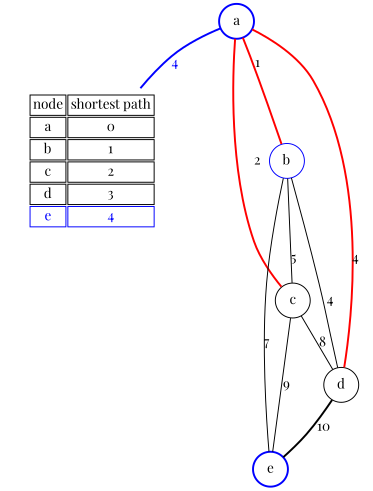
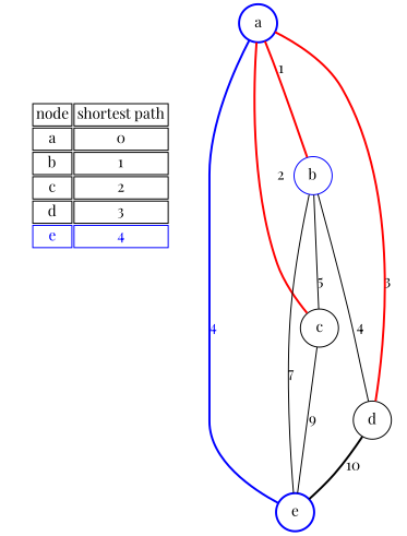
  graph {
    fontname="Playfair Display"
    rankdir=TB
    scale=3
    node [color=blue fontname="Playfair Display" shape=circle]
    edge [fontname="Playfair Display"]
    n1 [label=<<table border="1" color="white">       <tr><td align="center" port="tree" color="black">node</td><td align="center" port="tree" color="black">shortest path</td></tr>       <tr><td align="center" port="tree" color="black">a</td><td align="center" port="tree" color="black">0</td></tr>       <tr><td align="center" port="tree" color="black">b</td><td align="center" port="tree" color="black">1</td></tr>       <tr><td align="center" port="tree" color="black">c</td><td align="center" port="tree" color="black">2</td></tr>       <tr><td align="center" port="tree" color="black">d</td><td align="center" port="tree" color="black">3</td></tr>       <tr><td align="center" port="tree" color="blue"><font color="blue">e</font></td><td align="center" port="tree" color="blue"><font color="blue">4</font></td></tr>       </table>> shape=none]
    n2 [label=a style=bold]
    n3 [label=b]
    n4 [label=c color=""]
    n5 [label=d color=""]
    n6 [label=e style=bold]
    subgraph cluster_1 {
      color=white
      n1
    }
    n2 -- n3 [color=red label=1 style=bold]
    n2 -- n4 [color=red label=2 style=bold]
-   n2 -- n5 [color=red label=4 style=bold]
-   n2 -- n1 [color=blue fontcolor=blue label=4 style=bold]
+   n2 -- n5 [color=red label=3 style=bold]
+   n2 -- n6 [color=blue fontcolor=blue label=4 style=bold]
    n3 -- n4 [label=5]
    n3 -- n5 [label=4]
    n3 -- n6 [label=7]
-   n4 -- n5 [label=8]
    n4 -- n6 [label=9]
    n5 -- n6 [label=10 style=bold]
  }
